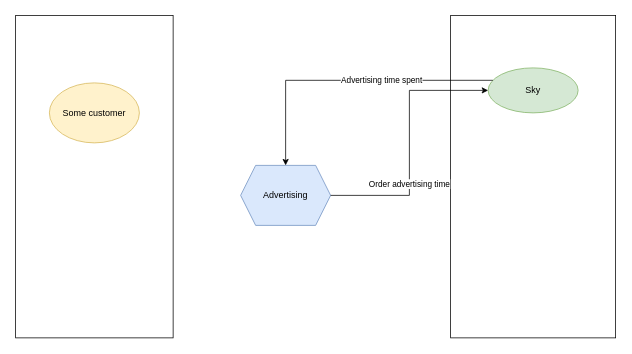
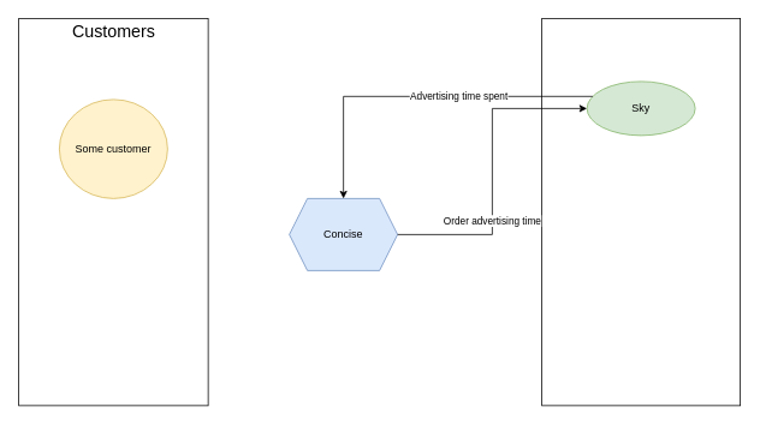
  <mxCell id="0" />
  <mxCell id="1" parent="0" />
- <mxCell id="2" value="&lt;div&gt;Advertising&lt;/div&gt;" style="shape=hexagon;perimeter=hexagonPerimeter2;whiteSpace=wrap;html=1;fixedSize=1;fillColor=#dae8fc;strokeColor=#6c8ebf;" vertex="1" parent="1"><mxGeometry x="320" y="220" width="120" height="80" as="geometry" /></mxCell>
+ <mxCell id="2" value="&lt;div&gt;Concise&lt;/div&gt;" style="shape=hexagon;perimeter=hexagonPerimeter2;whiteSpace=wrap;html=1;fixedSize=1;fillColor=#dae8fc;strokeColor=#6c8ebf;" vertex="1" parent="1"><mxGeometry x="320" y="220" width="120" height="80" as="geometry" /></mxCell>
  <mxCell id="3" value="" style="group" vertex="1" connectable="0" parent="1"><mxGeometry x="20" y="20" width="210" height="430" as="geometry" /></mxCell>
  <mxCell id="4" value="" style="group" vertex="1" connectable="0" parent="3"><mxGeometry width="210" height="430" as="geometry" /></mxCell>
  <mxCell id="5" value="" style="rounded=0;whiteSpace=wrap;html=1;" vertex="1" parent="4"><mxGeometry width="210" height="430" as="geometry" /></mxCell>
- <mxCell id="6" value="&lt;div&gt;Some customer&lt;/div&gt;" style="ellipse;whiteSpace=wrap;html=1;fillColor=#fff2cc;strokeColor=#d6b656;" vertex="1" parent="4"><mxGeometry x="45" y="90" width="120" height="80" as="geometry" /></mxCell>
+ <mxCell id="6" value="&lt;div&gt;Some customer&lt;/div&gt;" style="ellipse;whiteSpace=wrap;html=1;fillColor=#fff2cc;strokeColor=#d6b656;" vertex="1" parent="4"><mxGeometry x="45" y="90" width="120" height="110" as="geometry" /></mxCell>
+ <mxCell id="7" value="&lt;div style=&quot;font-size: 19px;&quot;&gt;Customers&lt;/div&gt;" style="text;html=1;align=center;verticalAlign=middle;resizable=0;points=[];autosize=1;fontSize=19;" vertex="1" parent="4"><mxGeometry x="50" width="110" height="30" as="geometry" /></mxCell>
  <mxCell id="8" value="" style="group" vertex="1" connectable="0" parent="1"><mxGeometry x="600" y="20" width="220" height="430" as="geometry" /></mxCell>
  <mxCell id="9" value="" style="rounded=0;whiteSpace=wrap;html=1;fontSize=19;" vertex="1" parent="8"><mxGeometry width="220" height="430" as="geometry" /></mxCell>
  <mxCell id="10" value="Sky" style="ellipse;whiteSpace=wrap;html=1;fillColor=#d5e8d4;strokeColor=#82b366;" vertex="1" parent="8"><mxGeometry x="50" y="70" width="120" height="60" as="geometry" /></mxCell>
  <mxCell id="11" value="" style="edgeStyle=orthogonalEdgeStyle;rounded=0;orthogonalLoop=1;jettySize=auto;html=1;entryX=0;entryY=0.5;entryDx=0;entryDy=0;" edge="1" parent="1" source="2" target="10"><mxGeometry relative="1" as="geometry"><mxPoint x="520" y="260" as="targetPoint" /></mxGeometry></mxCell>
  <mxCell id="12" value="&lt;div&gt;Order advertising time&lt;/div&gt;" style="edgeLabel;html=1;align=center;verticalAlign=middle;resizable=0;points=[];" vertex="1" connectable="0" parent="11"><mxGeometry x="-0.406" y="16" relative="1" as="geometry"><mxPoint as="offset" /></mxGeometry></mxCell>
  <mxCell id="13" value="" style="edgeStyle=orthogonalEdgeStyle;rounded=0;orthogonalLoop=1;jettySize=auto;html=1;entryX=0.5;entryY=0;entryDx=0;entryDy=0;exitX=0;exitY=0.25;exitDx=0;exitDy=0;" edge="1" parent="1" source="10" target="2"><mxGeometry relative="1" as="geometry"><mxPoint x="710" y="10" as="targetPoint" /></mxGeometry></mxCell>
  <mxCell id="14" value="&lt;div&gt;Advertising time spent&lt;/div&gt;" style="edgeLabel;html=1;align=center;verticalAlign=middle;resizable=0;points=[];" vertex="1" connectable="0" parent="13"><mxGeometry x="-0.236" relative="1" as="geometry"><mxPoint as="offset" /></mxGeometry></mxCell>
